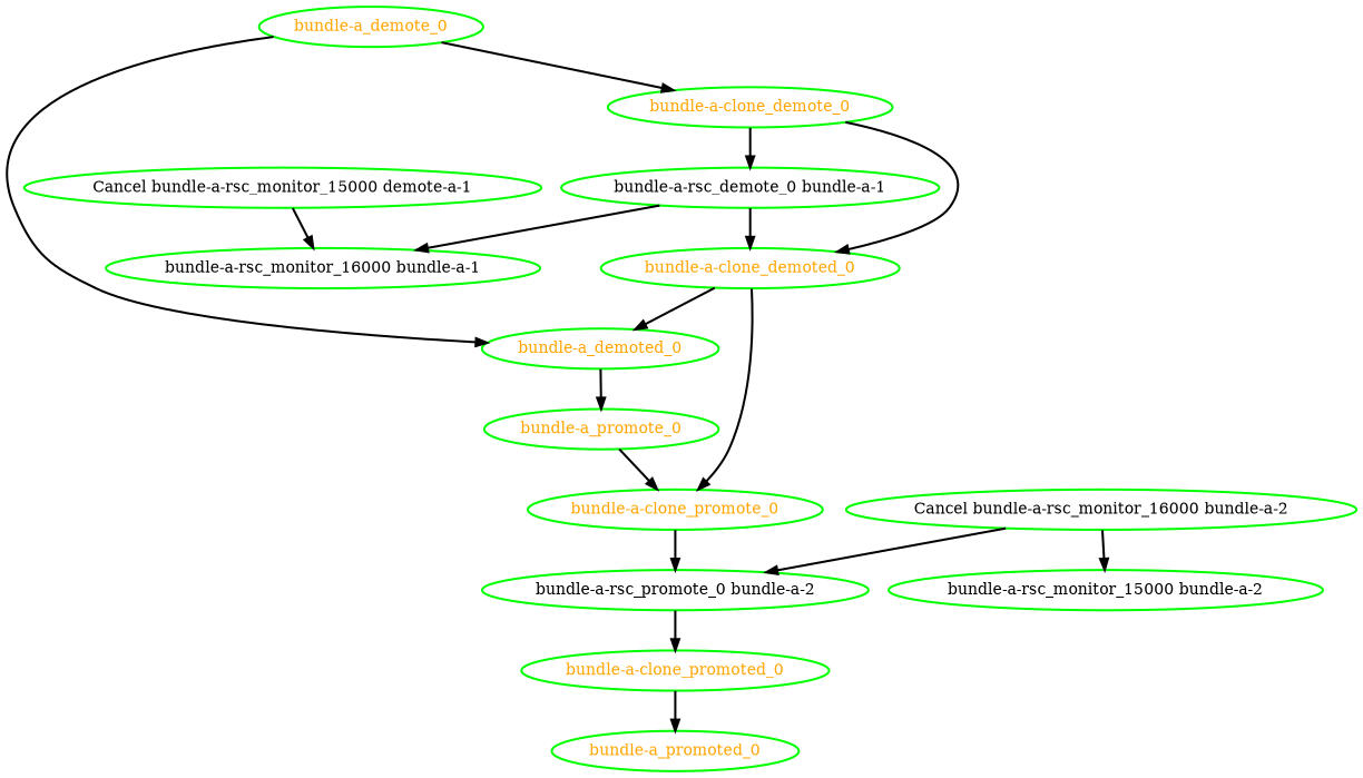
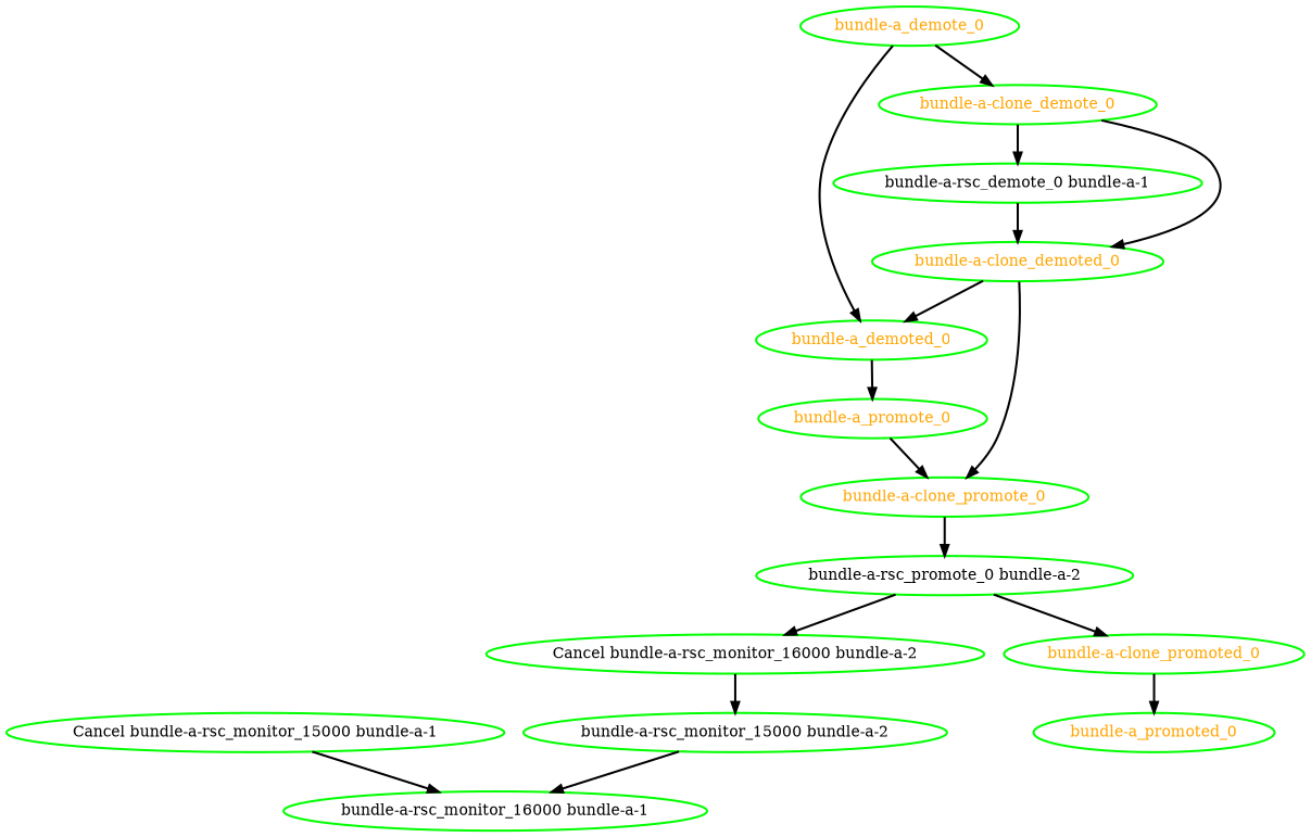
  digraph {
    node [color=green fontcolor=orange style=bold]
    edge [style=bold]
-   "Cancel bundle-a-rsc_monitor_15000 bundle-a-1" [fontcolor=black label="Cancel bundle-a-rsc_monitor_15000 demote-a-1"]
+   "Cancel bundle-a-rsc_monitor_15000 bundle-a-1" [fontcolor=black]
    "bundle-a-rsc_monitor_16000 bundle-a-1" [fontcolor=black]
    "bundle-a-rsc_demote_0 bundle-a-1" [fontcolor=black]
    "bundle-a-clone_demoted_0"
    "bundle-a-clone_promote_0"
    "bundle-a_demoted_0"
    "Cancel bundle-a-rsc_monitor_16000 bundle-a-2" [fontcolor=black]
    "bundle-a-rsc_promote_0 bundle-a-2" [fontcolor=black]
    "bundle-a-rsc_monitor_15000 bundle-a-2" [fontcolor=black]
    "bundle-a-clone_promoted_0"
    "bundle-a_promoted_0"
    "bundle-a-clone_demote_0"
    "bundle-a_promote_0"
    "bundle-a_demote_0"
    "Cancel bundle-a-rsc_monitor_15000 bundle-a-1" -> "bundle-a-rsc_monitor_16000 bundle-a-1"
-   "bundle-a-rsc_demote_0 bundle-a-1" -> "bundle-a-rsc_monitor_16000 bundle-a-1"
+   "bundle-a-rsc_monitor_15000 bundle-a-2" -> "bundle-a-rsc_monitor_16000 bundle-a-1"
    "bundle-a-rsc_demote_0 bundle-a-1" -> "bundle-a-clone_demoted_0"
    "bundle-a-clone_demoted_0" -> "bundle-a-clone_promote_0"
    "bundle-a-clone_demoted_0" -> "bundle-a_demoted_0"
    "bundle-a-clone_promote_0" -> "bundle-a-rsc_promote_0 bundle-a-2"
    "bundle-a_demoted_0" -> "bundle-a_promote_0"
-   "Cancel bundle-a-rsc_monitor_16000 bundle-a-2" -> "bundle-a-rsc_promote_0 bundle-a-2"
+   "bundle-a-rsc_promote_0 bundle-a-2" -> "Cancel bundle-a-rsc_monitor_16000 bundle-a-2"
    "Cancel bundle-a-rsc_monitor_16000 bundle-a-2" -> "bundle-a-rsc_monitor_15000 bundle-a-2"
    "bundle-a-rsc_promote_0 bundle-a-2" -> "bundle-a-clone_promoted_0"
    "bundle-a-clone_promoted_0" -> "bundle-a_promoted_0"
    "bundle-a-clone_demote_0" -> "bundle-a-rsc_demote_0 bundle-a-1"
    "bundle-a-clone_demote_0" -> "bundle-a-clone_demoted_0"
    "bundle-a_promote_0" -> "bundle-a-clone_promote_0"
    "bundle-a_demote_0" -> "bundle-a_demoted_0"
    "bundle-a_demote_0" -> "bundle-a-clone_demote_0"
  }
